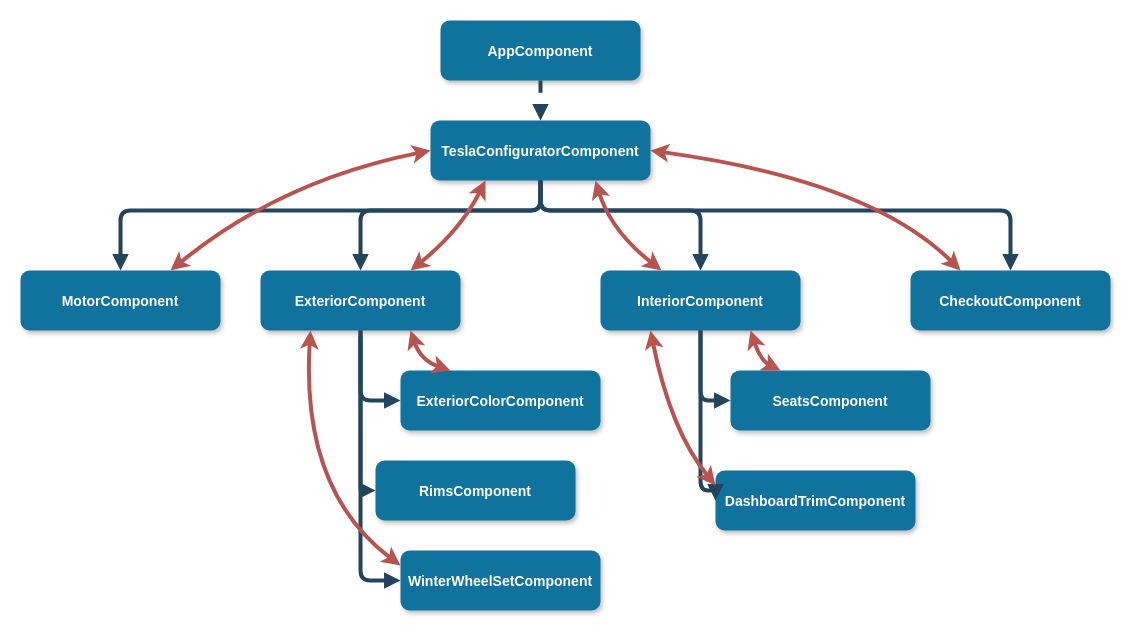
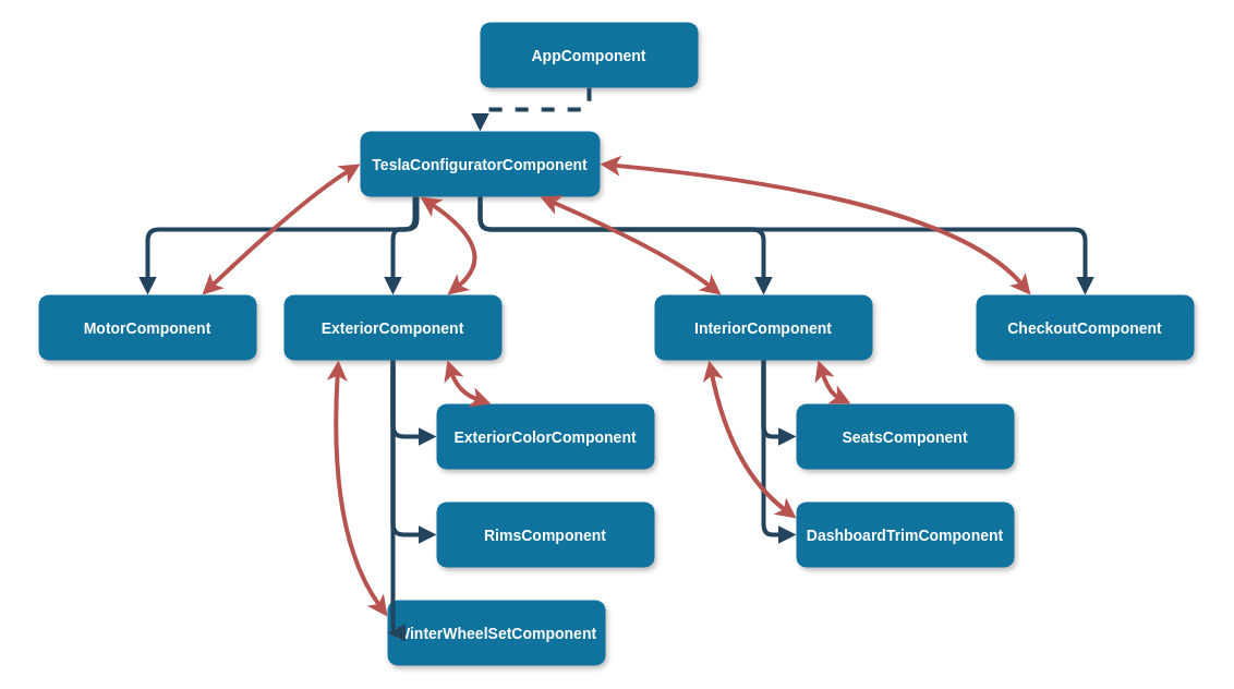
  <mxCell id="0" />
  <mxCell id="1" parent="0" />
  <mxCell id="2" value="AppComponent" style="rounded=1;fillColor=#10739E;strokeColor=none;shadow=1;gradientColor=none;fontStyle=1;fontColor=#FFFFFF;fontSize=14;" parent="1" vertex="1"><mxGeometry x="440" y="20" width="200" height="60" as="geometry" /></mxCell>
- <mxCell id="3" value="TeslaConfiguratorComponent" style="rounded=1;fillColor=#10739E;strokeColor=none;shadow=1;gradientColor=none;fontStyle=1;fontColor=#FFFFFF;fontSize=14;" parent="1" vertex="1"><mxGeometry x="430" y="120" width="220" height="60" as="geometry" /></mxCell>
- <mxCell id="4" value="MotorComponent" style="rounded=1;fillColor=#10739E;strokeColor=none;shadow=1;gradientColor=none;fontStyle=1;fontColor=#FFFFFF;fontSize=14;" parent="1" vertex="1"><mxGeometry x="20" y="270" width="200" height="60" as="geometry" /></mxCell>
+ <mxCell id="3" value="TeslaConfiguratorComponent" style="rounded=1;fillColor=#10739E;strokeColor=none;shadow=1;gradientColor=none;fontStyle=1;fontColor=#FFFFFF;fontSize=14;" parent="1" vertex="1"><mxGeometry x="330" y="120" width="220" height="60" as="geometry" /></mxCell>
+ <mxCell id="4" value="MotorComponent" style="rounded=1;fillColor=#10739E;strokeColor=none;shadow=1;gradientColor=none;fontStyle=1;fontColor=#FFFFFF;fontSize=14;" parent="1" vertex="1"><mxGeometry x="35" y="270" width="200" height="60" as="geometry" /></mxCell>
  <mxCell id="5" value="ExteriorComponent" style="rounded=1;fillColor=#10739E;strokeColor=none;shadow=1;gradientColor=none;fontStyle=1;fontColor=#FFFFFF;fontSize=14;" parent="1" vertex="1"><mxGeometry x="260" y="270" width="200" height="60" as="geometry" /></mxCell>
  <mxCell id="6" value="ExteriorColorComponent" style="rounded=1;fillColor=#10739E;strokeColor=none;shadow=1;gradientColor=none;fontStyle=1;fontColor=#FFFFFF;fontSize=14;" parent="1" vertex="1"><mxGeometry x="400" y="370" width="200" height="60" as="geometry" /></mxCell>
  <mxCell id="7" value="InteriorComponent" style="rounded=1;fillColor=#10739E;strokeColor=none;shadow=1;gradientColor=none;fontStyle=1;fontColor=#FFFFFF;fontSize=14;" parent="1" vertex="1"><mxGeometry x="600" y="270" width="200" height="60" as="geometry" /></mxCell>
  <mxCell id="8" value="" style="edgeStyle=elbowEdgeStyle;elbow=vertical;strokeWidth=4;endArrow=block;endFill=1;fontStyle=1;strokeColor=#23445D;dashed=1;" parent="1" source="2" target="3" edge="1"><mxGeometry x="180" y="165.5" width="100" height="100" as="geometry"><mxPoint x="-210" y="45.5" as="sourcePoint" /><mxPoint x="-110" y="-54.5" as="targetPoint" /></mxGeometry></mxCell>
  <mxCell id="9" value="" style="edgeStyle=elbowEdgeStyle;elbow=vertical;strokeWidth=4;endArrow=block;endFill=1;fontStyle=1;strokeColor=#23445D;" parent="1" source="3" target="4" edge="1"><mxGeometry x="22" y="165.5" width="100" height="100" as="geometry"><mxPoint x="-368" y="45.5" as="sourcePoint" /><mxPoint x="-268" y="-54.5" as="targetPoint" /><Array as="points"><mxPoint x="380" y="210" /></Array></mxGeometry></mxCell>
  <mxCell id="10" value="" style="edgeStyle=elbowEdgeStyle;elbow=vertical;strokeWidth=4;endArrow=block;endFill=1;fontStyle=1;strokeColor=#23445D;entryX=0;entryY=0.5;entryDx=0;entryDy=0;" parent="1" source="5" target="6" edge="1"><mxGeometry x="160" y="40" width="100" height="100" as="geometry"><mxPoint x="-230" y="-80" as="sourcePoint" /><mxPoint x="-130" y="-180" as="targetPoint" /><Array as="points"><mxPoint x="360" y="400" /></Array></mxGeometry></mxCell>
  <mxCell id="11" value="" style="edgeStyle=elbowEdgeStyle;elbow=vertical;strokeWidth=4;endArrow=block;endFill=1;fontStyle=1;strokeColor=#23445D;entryX=0.5;entryY=0;entryDx=0;entryDy=0;" parent="1" source="3" target="5" edge="1"><mxGeometry x="22" y="165.5" width="100" height="100" as="geometry"><mxPoint x="-368" y="45.5" as="sourcePoint" /><mxPoint x="-268" y="-54.5" as="targetPoint" /><Array as="points"><mxPoint x="382" y="210" /></Array></mxGeometry></mxCell>
  <mxCell id="12" value="" style="edgeStyle=elbowEdgeStyle;elbow=vertical;strokeWidth=4;endArrow=block;endFill=1;fontStyle=1;strokeColor=#23445D;exitX=0.5;exitY=1;exitDx=0;exitDy=0;" parent="1" source="3" target="7" edge="1"><mxGeometry x="22" y="165.5" width="100" height="100" as="geometry"><mxPoint x="540" y="160" as="sourcePoint" /><mxPoint x="-268" y="-54.5" as="targetPoint" /><Array as="points"><mxPoint x="700" y="210" /></Array></mxGeometry></mxCell>
  <mxCell id="13" value="" style="edgeStyle=elbowEdgeStyle;elbow=vertical;strokeWidth=4;endArrow=block;endFill=1;fontStyle=1;strokeColor=#23445D;entryX=0.5;entryY=0;entryDx=0;entryDy=0;exitX=0.5;exitY=1;exitDx=0;exitDy=0;" parent="1" source="3" target="18" edge="1"><mxGeometry x="32" y="175.5" width="100" height="100" as="geometry"><mxPoint x="392" y="165.5" as="sourcePoint" /><mxPoint x="1040" y="290" as="targetPoint" /><Array as="points"><mxPoint x="720" y="210" /></Array></mxGeometry></mxCell>
- <mxCell id="14" value="RimsComponent" style="rounded=1;fillColor=#10739E;strokeColor=none;shadow=1;gradientColor=none;fontStyle=1;fontColor=#FFFFFF;fontSize=14;" parent="1" vertex="1"><mxGeometry x="375" y="460" width="200" height="60" as="geometry" /></mxCell>
- <mxCell id="15" value="WinterWheelSetComponent" style="rounded=1;fillColor=#10739E;strokeColor=none;shadow=1;gradientColor=none;fontStyle=1;fontColor=#FFFFFF;fontSize=14;" parent="1" vertex="1"><mxGeometry x="400" y="550" width="200" height="60" as="geometry" /></mxCell>
+ <mxCell id="14" value="RimsComponent" style="rounded=1;fillColor=#10739E;strokeColor=none;shadow=1;gradientColor=none;fontStyle=1;fontColor=#FFFFFF;fontSize=14;" parent="1" vertex="1"><mxGeometry x="400" y="460" width="200" height="60" as="geometry" /></mxCell>
+ <mxCell id="15" value="WinterWheelSetComponent" style="rounded=1;fillColor=#10739E;strokeColor=none;shadow=1;gradientColor=none;fontStyle=1;fontColor=#FFFFFF;fontSize=14;" parent="1" vertex="1"><mxGeometry x="355" y="550" width="200" height="60" as="geometry" /></mxCell>
  <mxCell id="16" value="" style="edgeStyle=elbowEdgeStyle;elbow=vertical;strokeWidth=4;endArrow=block;endFill=1;fontStyle=1;strokeColor=#23445D;entryX=0;entryY=0.5;entryDx=0;entryDy=0;" parent="1" target="14" edge="1"><mxGeometry x="170" y="50" width="100" height="100" as="geometry"><mxPoint x="360" y="335" as="sourcePoint" /><mxPoint x="410" y="455" as="targetPoint" /><Array as="points"><mxPoint x="350" y="490" /></Array></mxGeometry></mxCell>
  <mxCell id="17" value="" style="edgeStyle=elbowEdgeStyle;elbow=vertical;strokeWidth=4;endArrow=block;endFill=1;fontStyle=1;strokeColor=#23445D;entryX=0;entryY=0.5;entryDx=0;entryDy=0;exitX=0.5;exitY=1;exitDx=0;exitDy=0;" parent="1" source="5" target="15" edge="1"><mxGeometry x="90" y="235" width="100" height="100" as="geometry"><mxPoint x="290" y="525" as="sourcePoint" /><mxPoint x="330" y="640" as="targetPoint" /><Array as="points"><mxPoint x="340" y="580" /></Array></mxGeometry></mxCell>
- <mxCell id="18" value="CheckoutComponent" style="rounded=1;fillColor=#10739E;strokeColor=none;shadow=1;gradientColor=none;fontStyle=1;fontColor=#FFFFFF;fontSize=14;" parent="1" vertex="1"><mxGeometry x="910" y="270" width="200" height="60" as="geometry" /></mxCell>
+ <mxCell id="18" value="CheckoutComponent" style="rounded=1;fillColor=#10739E;strokeColor=none;shadow=1;gradientColor=none;fontStyle=1;fontColor=#FFFFFF;fontSize=14;" parent="1" vertex="1"><mxGeometry x="895" y="270" width="200" height="60" as="geometry" /></mxCell>
  <mxCell id="19" value="SeatsComponent" style="rounded=1;fillColor=#10739E;strokeColor=none;shadow=1;gradientColor=none;fontStyle=1;fontColor=#FFFFFF;fontSize=14;" parent="1" vertex="1"><mxGeometry x="730" y="370" width="200" height="60" as="geometry" /></mxCell>
- <mxCell id="20" value="DashboardTrimComponent" style="rounded=1;fillColor=#10739E;strokeColor=none;shadow=1;gradientColor=none;fontStyle=1;fontColor=#FFFFFF;fontSize=14;" parent="1" vertex="1"><mxGeometry x="715" y="470" width="200" height="60" as="geometry" /></mxCell>
+ <mxCell id="20" value="DashboardTrimComponent" style="rounded=1;fillColor=#10739E;strokeColor=none;shadow=1;gradientColor=none;fontStyle=1;fontColor=#FFFFFF;fontSize=14;" parent="1" vertex="1"><mxGeometry x="730" y="460" width="200" height="60" as="geometry" /></mxCell>
  <mxCell id="21" value="" style="edgeStyle=elbowEdgeStyle;elbow=vertical;strokeWidth=4;endArrow=block;endFill=1;fontStyle=1;strokeColor=#23445D;entryX=0;entryY=0.5;entryDx=0;entryDy=0;exitX=0.5;exitY=1;exitDx=0;exitDy=0;" parent="1" source="7" target="19" edge="1"><mxGeometry x="392.5" y="80" width="100" height="100" as="geometry"><mxPoint x="592.5" y="370" as="sourcePoint" /><mxPoint x="632.5" y="485" as="targetPoint" /><Array as="points"><mxPoint x="700" y="400" /></Array></mxGeometry></mxCell>
  <mxCell id="22" value="" style="edgeStyle=elbowEdgeStyle;elbow=vertical;strokeWidth=4;endArrow=block;endFill=1;fontStyle=1;strokeColor=#23445D;entryX=0;entryY=0.5;entryDx=0;entryDy=0;exitX=0.5;exitY=1;exitDx=0;exitDy=0;" parent="1" source="7" target="20" edge="1"><mxGeometry x="402.5" y="90" width="100" height="100" as="geometry"><mxPoint x="592.5" y="375" as="sourcePoint" /><mxPoint x="632.5" y="585" as="targetPoint" /><Array as="points"><mxPoint x="680" y="490" /></Array></mxGeometry></mxCell>
  <mxCell id="23" value="" style="endArrow=classic;startArrow=classic;html=1;fillColor=#f8cecc;strokeColor=#b85450;strokeWidth=4;exitX=0.25;exitY=0;exitDx=0;exitDy=0;entryX=0.75;entryY=1;entryDx=0;entryDy=0;curved=1;" edge="1" parent="1" source="6" target="5"><mxGeometry width="50" height="50" relative="1" as="geometry"><mxPoint x="500" y="340" as="sourcePoint" /><mxPoint x="550" y="290" as="targetPoint" /><Array as="points"><mxPoint x="420" y="360" /></Array></mxGeometry></mxCell>
  <mxCell id="24" value="" style="endArrow=classic;startArrow=classic;html=1;fillColor=#f8cecc;strokeColor=#b85450;strokeWidth=4;exitX=0;exitY=0.25;exitDx=0;exitDy=0;entryX=0.25;entryY=1;entryDx=0;entryDy=0;curved=1;" edge="1" parent="1" source="15" target="5"><mxGeometry width="50" height="50" relative="1" as="geometry"><mxPoint x="390" y="555" as="sourcePoint" /><mxPoint x="300" y="425" as="targetPoint" /><Array as="points"><mxPoint x="300" y="490" /></Array></mxGeometry></mxCell>
  <mxCell id="25" value="" style="endArrow=classic;startArrow=classic;html=1;fillColor=#f8cecc;strokeColor=#b85450;strokeWidth=4;exitX=0.75;exitY=0;exitDx=0;exitDy=0;entryX=0.25;entryY=1;entryDx=0;entryDy=0;curved=1;" edge="1" parent="1" source="5" target="3"><mxGeometry width="50" height="50" relative="1" as="geometry"><mxPoint x="506" y="260" as="sourcePoint" /><mxPoint x="466" y="220" as="targetPoint" /><Array as="points"><mxPoint x="460" y="230" /></Array></mxGeometry></mxCell>
  <mxCell id="26" value="" style="endArrow=classic;startArrow=classic;html=1;fillColor=#f8cecc;strokeColor=#b85450;strokeWidth=4;exitX=0.305;exitY=0;exitDx=0;exitDy=0;entryX=0.75;entryY=1;entryDx=0;entryDy=0;exitPerimeter=0;curved=1;" edge="1" parent="1" source="7" target="3"><mxGeometry width="50" height="50" relative="1" as="geometry"><mxPoint x="700" y="240" as="sourcePoint" /><mxPoint x="660" y="200" as="targetPoint" /><Array as="points"><mxPoint x="610" y="230" /></Array></mxGeometry></mxCell>
  <mxCell id="27" value="" style="endArrow=classic;startArrow=classic;html=1;fillColor=#f8cecc;strokeColor=#b85450;strokeWidth=4;exitX=0.25;exitY=0;exitDx=0;exitDy=0;entryX=0.75;entryY=1;entryDx=0;entryDy=0;curved=1;" edge="1" parent="1" source="19" target="7"><mxGeometry width="50" height="50" relative="1" as="geometry"><mxPoint x="888" y="370" as="sourcePoint" /><mxPoint x="822" y="280" as="targetPoint" /><Array as="points"><mxPoint x="760" y="360" /></Array></mxGeometry></mxCell>
  <mxCell id="28" value="" style="endArrow=classic;startArrow=classic;html=1;fillColor=#f8cecc;strokeColor=#b85450;strokeWidth=4;exitX=0;exitY=0.25;exitDx=0;exitDy=0;entryX=0.25;entryY=1;entryDx=0;entryDy=0;curved=1;" edge="1" parent="1" source="20" target="7"><mxGeometry width="50" height="50" relative="1" as="geometry"><mxPoint x="690" y="440" as="sourcePoint" /><mxPoint x="660" y="400" as="targetPoint" /><Array as="points"><mxPoint x="670" y="430" /></Array></mxGeometry></mxCell>
  <mxCell id="29" value="" style="endArrow=classic;startArrow=classic;html=1;fillColor=#f8cecc;strokeColor=#b85450;strokeWidth=4;exitX=0.75;exitY=0;exitDx=0;exitDy=0;entryX=0;entryY=0.5;entryDx=0;entryDy=0;curved=1;" edge="1" parent="1" source="4" target="3"><mxGeometry width="50" height="50" relative="1" as="geometry"><mxPoint x="230" y="250" as="sourcePoint" /><mxPoint x="305" y="160" as="targetPoint" /><Array as="points"><mxPoint x="280" y="180" /></Array></mxGeometry></mxCell>
  <mxCell id="30" value="" style="endArrow=classic;startArrow=classic;html=1;fillColor=#f8cecc;strokeColor=#b85450;strokeWidth=4;exitX=0.25;exitY=0;exitDx=0;exitDy=0;entryX=1;entryY=0.5;entryDx=0;entryDy=0;curved=1;" edge="1" parent="1" source="18" target="3"><mxGeometry width="50" height="50" relative="1" as="geometry"><mxPoint x="760" y="240" as="sourcePoint" /><mxPoint x="1020" y="120" as="targetPoint" /><Array as="points"><mxPoint x="870" y="180" /></Array></mxGeometry></mxCell>
